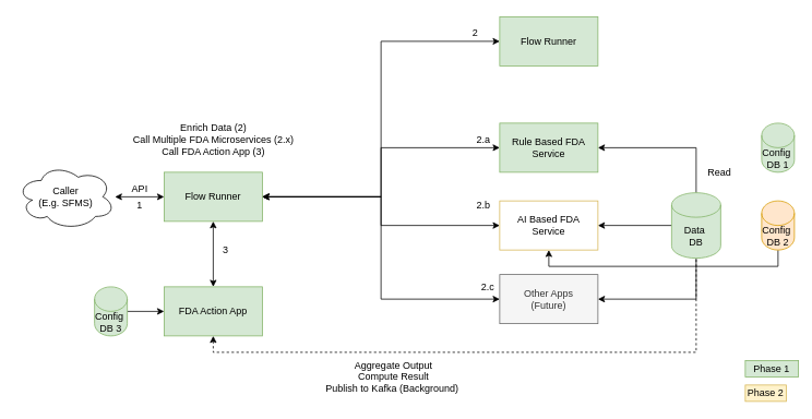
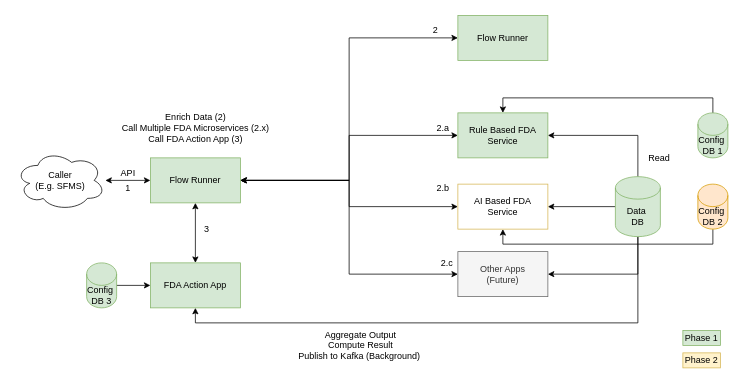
  <mxCell id="0" />
  <mxCell id="1" parent="0" />
  <mxCell id="2" value="" style="edgeStyle=orthogonalEdgeStyle;rounded=0;orthogonalLoop=1;jettySize=auto;html=1;startArrow=classic;startFill=1;" parent="1" source="5" target="12" edge="1"><mxGeometry relative="1" as="geometry" /></mxCell>
  <mxCell id="3" value="" style="edgeStyle=orthogonalEdgeStyle;rounded=0;orthogonalLoop=1;jettySize=auto;html=1;startArrow=classic;startFill=1;" parent="1" source="5" target="15" edge="1"><mxGeometry relative="1" as="geometry" /></mxCell>
  <mxCell id="4" style="edgeStyle=orthogonalEdgeStyle;rounded=0;orthogonalLoop=1;jettySize=auto;html=1;entryX=0;entryY=0.5;entryDx=0;entryDy=0;" edge="1" parent="1" source="5" target="36"><mxGeometry relative="1" as="geometry" /></mxCell>
  <mxCell id="5" value="Flow Runner" style="rounded=0;whiteSpace=wrap;html=1;fillColor=#d5e8d4;strokeColor=#82b366;" parent="1" vertex="1"><mxGeometry y="210" width="120" height="60" as="geometry" x="200" /></mxCell>
  <mxCell id="6" value="" style="edgeStyle=orthogonalEdgeStyle;rounded=0;orthogonalLoop=1;jettySize=auto;html=1;startArrow=classic;startFill=1;" parent="1" source="7" target="5" edge="1"><mxGeometry relative="1" as="geometry" /></mxCell>
  <mxCell id="7" value="Caller&lt;br&gt;(E.g. SFMS)" style="ellipse;shape=cloud;whiteSpace=wrap;html=1;" parent="1" vertex="1"><mxGeometry x="20" y="200" width="120" height="80" as="geometry" /></mxCell>
  <mxCell id="8" value="API" style="text;html=1;align=center;verticalAlign=middle;resizable=0;points=[];autosize=1;strokeColor=none;fillColor=none;" parent="1" vertex="1"><mxGeometry x="150" y="215" width="40" height="30" as="geometry" /></mxCell>
  <mxCell id="9" value="Enrich Data (2)&lt;br&gt;Call Multiple FDA Microservices (2.x)&lt;br&gt;Call FDA Action App (3)" style="text;html=1;align=center;verticalAlign=middle;resizable=0;points=[];autosize=1;strokeColor=none;fillColor=none;" parent="1" vertex="1"><mxGeometry x="150" y="140" width="220" height="60" as="geometry" /></mxCell>
  <mxCell id="10" style="edgeStyle=orthogonalEdgeStyle;rounded=0;orthogonalLoop=1;jettySize=auto;html=1;startArrow=classic;startFill=1;endArrow=none;endFill=0;" parent="1" source="12" target="29" edge="1"><mxGeometry relative="1" as="geometry" /></mxCell>
+ <mxCell id="11" style="edgeStyle=orthogonalEdgeStyle;rounded=0;orthogonalLoop=1;jettySize=auto;html=1;exitX=0.5;exitY=0;exitDx=0;exitDy=0;entryX=0.5;entryY=0;entryDx=0;entryDy=0;entryPerimeter=0;startArrow=classic;startFill=1;endArrow=none;endFill=0;" parent="1" source="12" target="31" edge="1"><mxGeometry relative="1" as="geometry" /></mxCell>
  <mxCell id="12" value="Rule Based FDA&lt;br&gt;Service" style="whiteSpace=wrap;html=1;rounded=0;fillColor=#d5e8d4;strokeColor=#82b366;" parent="1" vertex="1"><mxGeometry x="610" y="150" width="120" height="60" as="geometry" /></mxCell>
- <mxCell id="13" style="edgeStyle=orthogonalEdgeStyle;rounded=0;orthogonalLoop=1;jettySize=auto;html=1;entryX=0.5;entryY=1;entryDx=0;entryDy=0;entryPerimeter=0;startArrow=classic;startFill=1;exitX=0.5;exitY=1;exitDx=0;exitDy=0;endArrow=none;endFill=0;dashed=1;" parent="1" source="15" target="29" edge="1"><mxGeometry relative="1" as="geometry" /></mxCell>
+ <mxCell id="13" style="edgeStyle=orthogonalEdgeStyle;rounded=0;orthogonalLoop=1;jettySize=auto;html=1;entryX=0.5;entryY=1;entryDx=0;entryDy=0;entryPerimeter=0;startArrow=classic;startFill=1;exitX=0.5;exitY=1;exitDx=0;exitDy=0;endArrow=none;endFill=0;" parent="1" source="15" target="29" edge="1"><mxGeometry relative="1" as="geometry" /></mxCell>
  <mxCell id="14" style="edgeStyle=orthogonalEdgeStyle;rounded=0;orthogonalLoop=1;jettySize=auto;html=1;startArrow=classic;startFill=1;endArrow=none;endFill=0;" parent="1" source="15" target="33" edge="1"><mxGeometry relative="1" as="geometry" /></mxCell>
  <mxCell id="15" value="FDA Action App" style="whiteSpace=wrap;html=1;rounded=0;fillColor=#d5e8d4;strokeColor=#82b366;" parent="1" vertex="1"><mxGeometry y="350" width="120" height="60" as="geometry" x="200" /></mxCell>
  <mxCell id="16" style="edgeStyle=orthogonalEdgeStyle;rounded=0;orthogonalLoop=1;jettySize=auto;html=1;startArrow=classic;startFill=1;endArrow=none;endFill=0;" parent="1" source="18" target="29" edge="1"><mxGeometry relative="1" as="geometry" /></mxCell>
  <mxCell id="17" style="edgeStyle=orthogonalEdgeStyle;rounded=0;orthogonalLoop=1;jettySize=auto;html=1;exitX=0.5;exitY=1;exitDx=0;exitDy=0;entryX=0.5;entryY=1;entryDx=0;entryDy=0;entryPerimeter=0;startArrow=classic;startFill=1;endArrow=none;endFill=0;" parent="1" source="18" target="32" edge="1"><mxGeometry relative="1" as="geometry" /></mxCell>
  <mxCell id="18" value="AI Based FDA&lt;br&gt;Service" style="whiteSpace=wrap;html=1;rounded=0;fillColor=#ffffff;strokeColor=#d6b656;" parent="1" vertex="1"><mxGeometry x="610" y="245" width="120" height="60" as="geometry" /></mxCell>
  <mxCell id="19" value="" style="edgeStyle=orthogonalEdgeStyle;rounded=0;orthogonalLoop=1;jettySize=auto;html=1;startArrow=classic;startFill=1;exitX=1;exitY=0.5;exitDx=0;exitDy=0;entryX=0;entryY=0.5;entryDx=0;entryDy=0;" parent="1" source="5" target="18" edge="1"><mxGeometry relative="1" as="geometry"><mxPoint x="550" y="250" as="sourcePoint" /><mxPoint x="620" y="190" as="targetPoint" /></mxGeometry></mxCell>
  <mxCell id="20" style="edgeStyle=orthogonalEdgeStyle;rounded=0;orthogonalLoop=1;jettySize=auto;html=1;exitX=1;exitY=0.5;exitDx=0;exitDy=0;startArrow=classic;startFill=1;endArrow=none;endFill=0;" parent="1" source="21" target="29" edge="1"><mxGeometry relative="1" as="geometry" /></mxCell>
  <mxCell id="21" value="Other Apps&lt;br&gt;(Future)" style="whiteSpace=wrap;html=1;rounded=0;fillColor=#f5f5f5;fontColor=#333333;strokeColor=#666666;" parent="1" vertex="1"><mxGeometry x="610" y="335" width="120" height="60" as="geometry" /></mxCell>
  <mxCell id="22" value="" style="edgeStyle=orthogonalEdgeStyle;rounded=0;orthogonalLoop=1;jettySize=auto;html=1;startArrow=classic;startFill=1;exitX=1;exitY=0.5;exitDx=0;exitDy=0;entryX=0;entryY=0.5;entryDx=0;entryDy=0;" parent="1" source="5" target="21" edge="1"><mxGeometry relative="1" as="geometry"><mxPoint x="540" y="330" as="sourcePoint" /><mxPoint x="620" y="280" as="targetPoint" /></mxGeometry></mxCell>
  <mxCell id="23" value="1" style="text;html=1;align=center;verticalAlign=middle;resizable=0;points=[];autosize=1;strokeColor=none;fillColor=none;" parent="1" vertex="1"><mxGeometry x="155" y="235" width="30" height="30" as="geometry" /></mxCell>
  <mxCell id="24" value="2.a" style="text;html=1;align=center;verticalAlign=middle;resizable=0;points=[];autosize=1;strokeColor=none;fillColor=none;" parent="1" vertex="1"><mxGeometry x="570" y="155" width="40" height="30" as="geometry" /></mxCell>
  <mxCell id="25" value="2.b" style="text;html=1;align=center;verticalAlign=middle;resizable=0;points=[];autosize=1;strokeColor=none;fillColor=none;" parent="1" vertex="1"><mxGeometry x="570" y="235" width="40" height="30" as="geometry" /></mxCell>
  <mxCell id="26" value="2.c" style="text;html=1;align=center;verticalAlign=middle;resizable=0;points=[];autosize=1;strokeColor=none;fillColor=none;" parent="1" vertex="1"><mxGeometry x="575" y="335" width="40" height="30" as="geometry" /></mxCell>
  <mxCell id="27" value="3" style="text;html=1;align=center;verticalAlign=middle;resizable=0;points=[];autosize=1;strokeColor=none;fillColor=none;" parent="1" vertex="1"><mxGeometry x="260" y="290" width="30" height="30" as="geometry" /></mxCell>
  <mxCell id="28" value="Aggregate Output&lt;br&gt;Compute Result&lt;br&gt;Publish to Kafka (Background)&amp;nbsp;" style="text;html=1;align=center;verticalAlign=middle;resizable=0;points=[];autosize=1;strokeColor=none;fillColor=none;" parent="1" vertex="1"><mxGeometry x="385" y="430" width="190" height="60" as="geometry" /></mxCell>
  <mxCell id="29" value="Data&amp;nbsp;&lt;br&gt;DB" style="shape=cylinder3;whiteSpace=wrap;html=1;boundedLbl=1;backgroundOutline=1;size=15;fillColor=#d5e8d4;strokeColor=#82b366;" parent="1" vertex="1"><mxGeometry x="820" y="235" width="60" height="80" as="geometry" /></mxCell>
  <mxCell id="30" value="Read&amp;nbsp;" style="text;html=1;align=center;verticalAlign=middle;resizable=0;points=[];autosize=1;strokeColor=none;fillColor=none;" parent="1" vertex="1"><mxGeometry x="850" y="195" width="60" height="30" as="geometry" /></mxCell>
  <mxCell id="31" value="Config&amp;nbsp;&lt;br&gt;DB 1" style="shape=cylinder3;whiteSpace=wrap;html=1;boundedLbl=1;backgroundOutline=1;size=15;fillColor=#d5e8d4;strokeColor=#82b366;" parent="1" vertex="1"><mxGeometry x="930" y="150" width="40" height="60" as="geometry" /></mxCell>
  <mxCell id="32" value="Config&amp;nbsp;&lt;br&gt;DB 2" style="shape=cylinder3;whiteSpace=wrap;html=1;boundedLbl=1;backgroundOutline=1;size=15;fillColor=#ffe6cc;strokeColor=#d79b00;" parent="1" vertex="1"><mxGeometry x="930" y="245" width="40" height="60" as="geometry" /></mxCell>
  <mxCell id="33" value="Config&amp;nbsp;&lt;br&gt;DB 3" style="shape=cylinder3;whiteSpace=wrap;html=1;boundedLbl=1;backgroundOutline=1;size=15;fillColor=#d5e8d4;strokeColor=#82b366;" parent="1" vertex="1"><mxGeometry x="115" y="350" width="40" height="60" as="geometry" /></mxCell>
- <mxCell id="34" value="Phase 1" style="rounded=0;whiteSpace=wrap;html=1;fillColor=#d5e8d4;strokeColor=#82b366;" parent="1" vertex="1"><mxGeometry x="910" y="440" width="65" height="20" as="geometry" /></mxCell>
+ <mxCell id="34" value="Phase 1" style="rounded=0;whiteSpace=wrap;html=1;fillColor=#d5e8d4;strokeColor=#82b366;" parent="1" vertex="1"><mxGeometry x="910" y="440" width="50" height="20" as="geometry" /></mxCell>
  <mxCell id="35" value="Phase 2" style="rounded=0;whiteSpace=wrap;html=1;fillColor=#fff2cc;strokeColor=#d6b656;" parent="1" vertex="1"><mxGeometry x="910" y="470" width="50" height="20" as="geometry" /></mxCell>
  <mxCell id="36" value="Flow Runner" style="rounded=0;whiteSpace=wrap;html=1;fillColor=#d5e8d4;strokeColor=#82b366;" vertex="1" parent="1"><mxGeometry x="610" y="20" width="120" height="60" as="geometry" /></mxCell>
  <mxCell id="37" value="2" style="text;html=1;align=center;verticalAlign=middle;resizable=0;points=[];autosize=1;strokeColor=none;fillColor=none;" vertex="1" parent="1"><mxGeometry x="565" y="25" width="30" height="30" as="geometry" /></mxCell>
